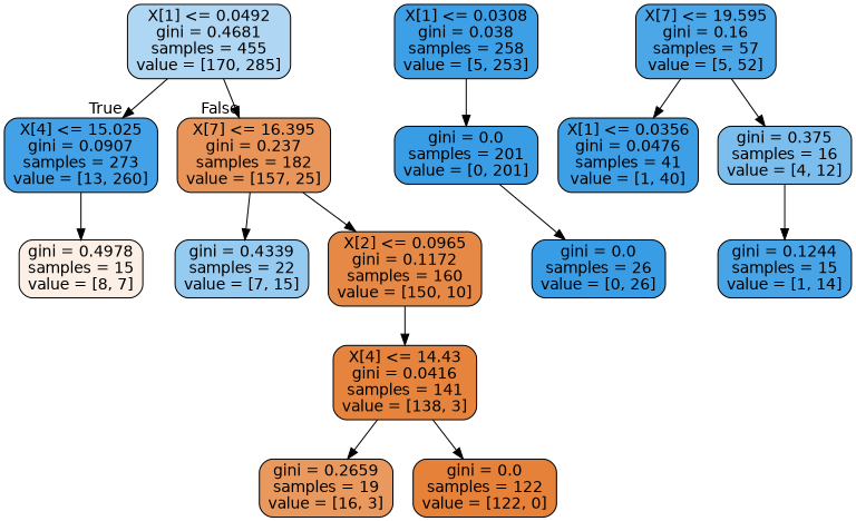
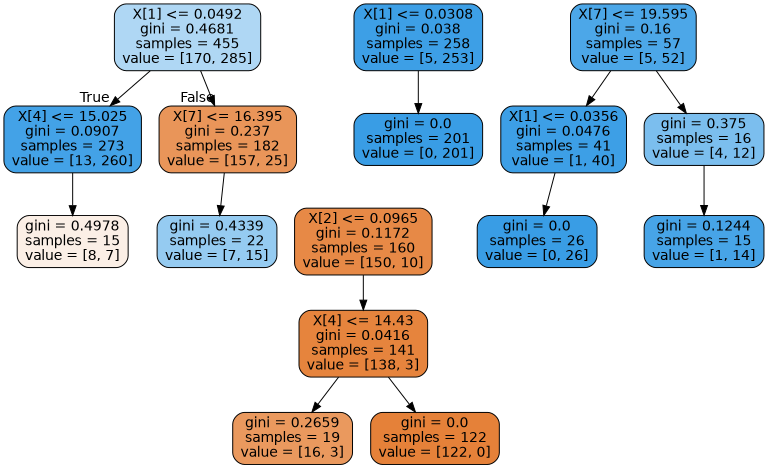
  digraph {
    node [color=black fillcolor="#399de5ff" fontname=helvetica shape=box style="filled, rounded"]
    edge [fontname=helvetica]
    n1 [fillcolor="#399de567" label="X[1] <= 0.0492\ngini = 0.4681\nsamples = 455\nvalue = [170, 285]"]
    n2 [fillcolor="#399de5f2" label="X[4] <= 15.025\ngini = 0.0907\nsamples = 273\nvalue = [13, 260]"]
    n3 [fillcolor="#e58139d6" label="X[7] <= 16.395\ngini = 0.237\nsamples = 182\nvalue = [157, 25]"]
    n4 [fillcolor="#e5813920" label="gini = 0.4978\nsamples = 15\nvalue = [8, 7]"]
    n5 [fillcolor="#399de588" label="gini = 0.4339\nsamples = 22\nvalue = [7, 15]"]
    n6 [fillcolor="#e58139ee" label="X[2] <= 0.0965\ngini = 0.1172\nsamples = 160\nvalue = [150, 10]"]
    n7 [fillcolor="#399de5fa" label="X[1] <= 0.0308\ngini = 0.038\nsamples = 258\nvalue = [5, 253]"]
    n8 [label="gini = 0.0\nsamples = 201\nvalue = [0, 201]"]
    n9 [fillcolor="#399de5e6" label="X[7] <= 19.595\ngini = 0.16\nsamples = 57\nvalue = [5, 52]"]
    n10 [fillcolor="#399de5f9" label="X[1] <= 0.0356\ngini = 0.0476\nsamples = 41\nvalue = [1, 40]"]
    n11 [fillcolor="#399de5aa" label="gini = 0.375\nsamples = 16\nvalue = [4, 12]"]
    n12 [label="gini = 0.0\nsamples = 26\nvalue = [0, 26]"]
    n13 [fillcolor="#399de5ed" label="gini = 0.1244\nsamples = 15\nvalue = [1, 14]"]
    n14 [fillcolor="#e58139f9" label="X[4] <= 14.43\ngini = 0.0416\nsamples = 141\nvalue = [138, 3]"]
    n15 [fillcolor="#e58139cf" label="gini = 0.2659\nsamples = 19\nvalue = [16, 3]"]
    n16 [fillcolor="#e58139ff" label="gini = 0.0\nsamples = 122\nvalue = [122, 0]"]
    n1 -> n2 [headlabel=True labelangle=45 labeldistance=2.5]
    n1 -> n3 [headlabel=False labelangle=-45 labeldistance=2.5]
    n2 -> n4
    n3 -> n5
-   n3 -> n6
    n6 -> n14
    n7 -> n8
    n9 -> n10
    n9 -> n11
-   n8 -> n12
+   n10 -> n12
    n11 -> n13
    n14 -> n15
    n14 -> n16
  }
